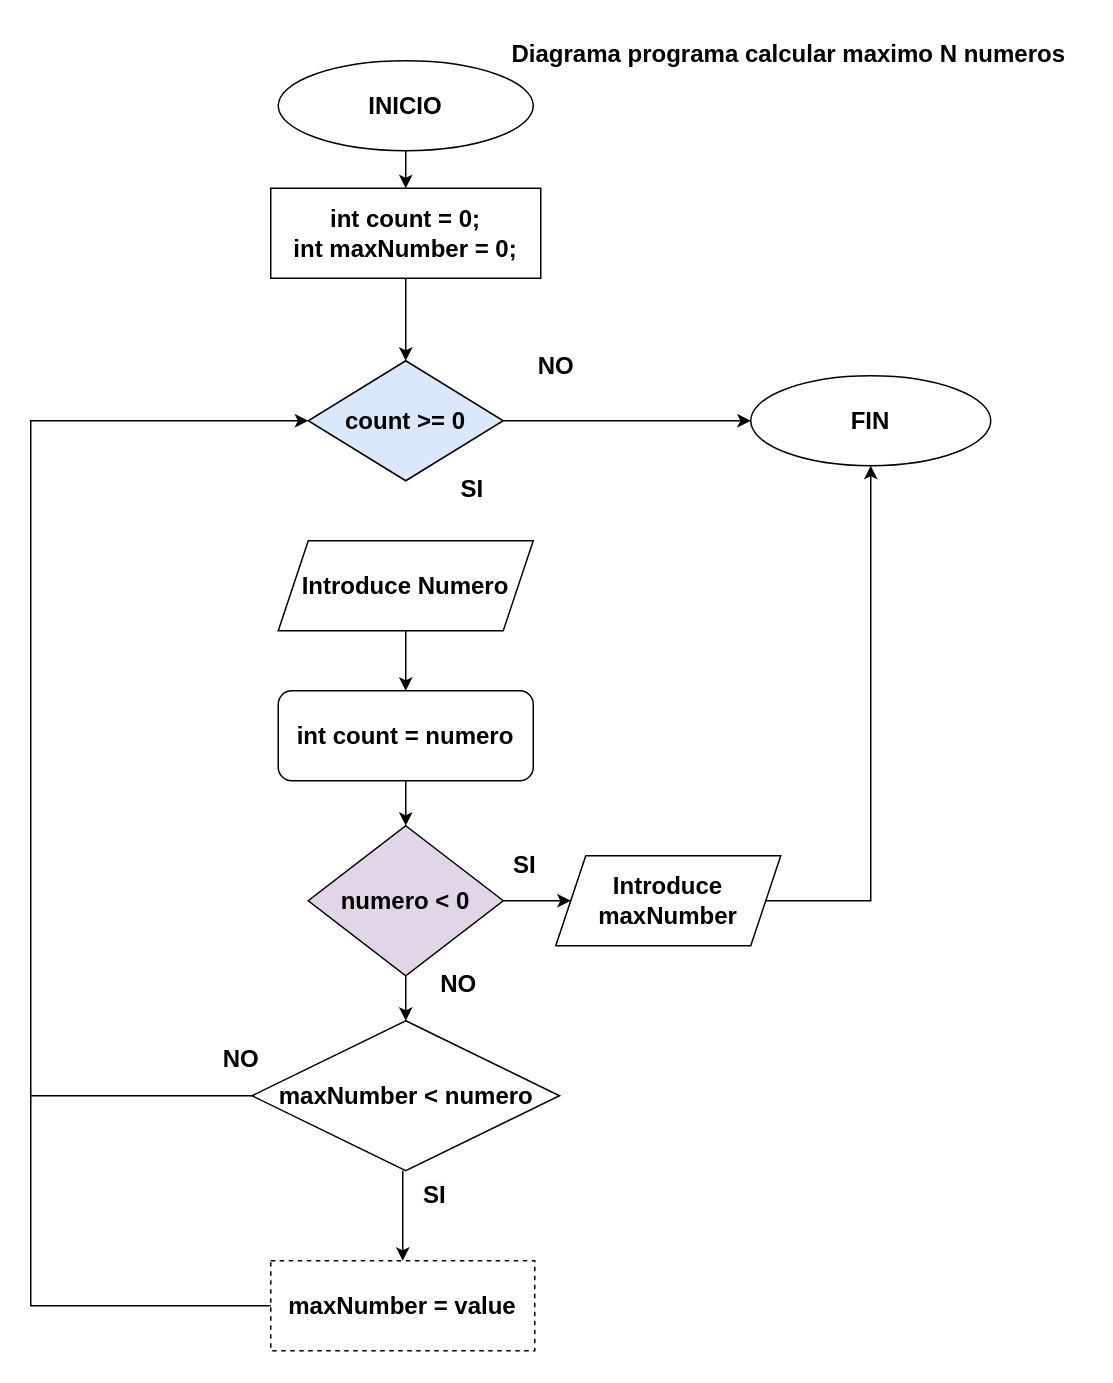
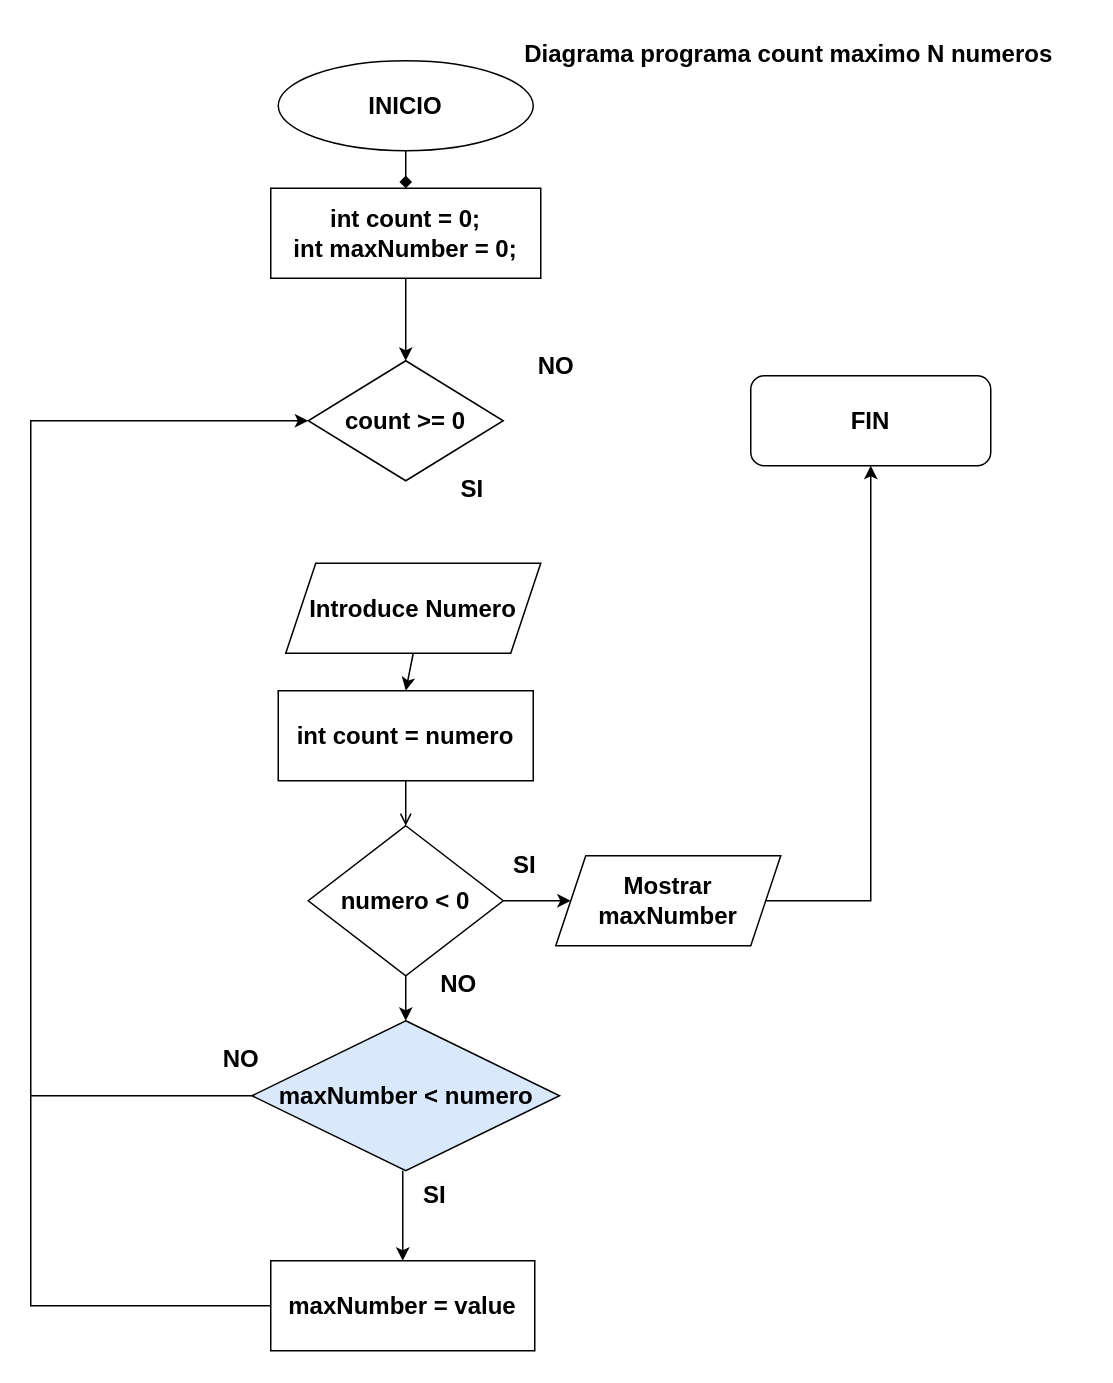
  <mxCell id="0" />
  <mxCell id="1" parent="0" />
  <mxCell id="2" value="&lt;b&gt;&lt;font style=&quot;font-size: 16px;&quot;&gt;INICIO&lt;/font&gt;&lt;/b&gt;" style="ellipse;whiteSpace=wrap;html=1;" vertex="1" parent="1"><mxGeometry x="185" y="40" width="170" height="60" as="geometry" /></mxCell>
  <mxCell id="3" value="&lt;font style=&quot;font-size: 16px;&quot;&gt;&lt;b&gt;int count = 0;&lt;/b&gt;&lt;/font&gt;&lt;div style=&quot;font-size: 16px;&quot;&gt;&lt;font style=&quot;font-size: 16px;&quot;&gt;&lt;b&gt;int maxNumber = 0;&lt;/b&gt;&lt;/font&gt;&lt;/div&gt;" style="rounded=0;whiteSpace=wrap;html=1;" vertex="1" parent="1"><mxGeometry x="180" y="125" width="180" height="60" as="geometry" /></mxCell>
- <mxCell id="4" value="&lt;b&gt;&lt;font style=&quot;font-size: 16px;&quot;&gt;Introduce Numero&lt;/font&gt;&lt;/b&gt;" style="shape=parallelogram;perimeter=parallelogramPerimeter;whiteSpace=wrap;html=1;fixedSize=1;" vertex="1" parent="1"><mxGeometry x="185" y="360" width="170" height="60" as="geometry" /></mxCell>
- <mxCell id="5" value="&lt;font style=&quot;font-size: 16px;&quot;&gt;&lt;b&gt;count &amp;gt;= 0&lt;/b&gt;&lt;/font&gt;" style="rhombus;whiteSpace=wrap;html=1;fillColor=#dae8fc;" vertex="1" parent="1"><mxGeometry x="205" y="240" width="130" height="80" as="geometry" /></mxCell>
- <mxCell id="6" value="&lt;font style=&quot;font-size: 16px;&quot;&gt;&lt;b&gt;FIN&lt;/b&gt;&lt;/font&gt;" style="ellipse;whiteSpace=wrap;html=1;" vertex="1" parent="1"><mxGeometry x="500" y="250" width="160" height="60" as="geometry" /></mxCell>
- <mxCell id="7" value="" style="endArrow=classic;html=1;rounded=0;entryX=0.5;entryY=0;entryDx=0;entryDy=0;" edge="1" parent="1" source="2" target="3"><mxGeometry width="50" height="50" relative="1" as="geometry"><mxPoint x="420" y="480" as="sourcePoint" /><mxPoint x="470" y="430" as="targetPoint" /></mxGeometry></mxCell>
+ <mxCell id="4" value="&lt;b&gt;&lt;font style=&quot;font-size: 16px;&quot;&gt;Introduce Numero&lt;/font&gt;&lt;/b&gt;" style="shape=parallelogram;perimeter=parallelogramPerimeter;whiteSpace=wrap;html=1;fixedSize=1;" vertex="1" parent="1"><mxGeometry x="190" y="375" width="170" height="60" as="geometry" /></mxCell>
+ <mxCell id="5" value="&lt;font style=&quot;font-size: 16px;&quot;&gt;&lt;b&gt;count &amp;gt;= 0&lt;/b&gt;&lt;/font&gt;" style="rhombus;whiteSpace=wrap;html=1;" vertex="1" parent="1"><mxGeometry x="205" y="240" width="130" height="80" as="geometry" /></mxCell>
+ <mxCell id="6" value="&lt;font style=&quot;font-size: 16px;&quot;&gt;&lt;b&gt;FIN&lt;/b&gt;&lt;/font&gt;" style="whiteSpace=wrap;html=1;rounded=1;" vertex="1" parent="1"><mxGeometry x="500" y="250" width="160" height="60" as="geometry" /></mxCell>
+ <mxCell id="7" value="" style="endArrow=diamond;html=1;rounded=0;entryX=0.5;entryY=0;entryDx=0;entryDy=0;" edge="1" parent="1" source="2" target="3"><mxGeometry width="50" height="50" relative="1" as="geometry"><mxPoint x="420" y="480" as="sourcePoint" /><mxPoint x="470" y="430" as="targetPoint" /></mxGeometry></mxCell>
  <mxCell id="8" value="" style="endArrow=classic;html=1;rounded=0;entryX=0.5;entryY=0;entryDx=0;entryDy=0;exitX=0.5;exitY=1;exitDx=0;exitDy=0;" edge="1" parent="1" source="3" target="5"><mxGeometry width="50" height="50" relative="1" as="geometry"><mxPoint x="280" y="110" as="sourcePoint" /><mxPoint x="280" y="150" as="targetPoint" /></mxGeometry></mxCell>
- <mxCell id="9" value="" style="endArrow=classic;html=1;rounded=0;entryX=0;entryY=0.5;entryDx=0;entryDy=0;exitX=1;exitY=0.5;exitDx=0;exitDy=0;" edge="1" parent="1" source="5" target="6"><mxGeometry width="50" height="50" relative="1" as="geometry"><mxPoint x="280" y="210" as="sourcePoint" /><mxPoint x="280" y="250" as="targetPoint" /></mxGeometry></mxCell>
- <mxCell id="10" value="&lt;b&gt;&lt;font style=&quot;font-size: 16px;&quot;&gt;numero &amp;lt; 0&lt;/font&gt;&lt;/b&gt;" style="rhombus;whiteSpace=wrap;html=1;fillColor=#e1d5e7;" vertex="1" parent="1"><mxGeometry x="205" y="550" width="130" height="100" as="geometry" /></mxCell>
- <mxCell id="11" value="&lt;b&gt;&lt;font style=&quot;font-size: 16px;&quot;&gt;int count = numero&lt;/font&gt;&lt;/b&gt;" style="whiteSpace=wrap;html=1;rounded=1;" vertex="1" parent="1"><mxGeometry x="185" y="460" width="170" height="60" as="geometry" /></mxCell>
+ <mxCell id="10" value="&lt;b&gt;&lt;font style=&quot;font-size: 16px;&quot;&gt;numero &amp;lt; 0&lt;/font&gt;&lt;/b&gt;" style="rhombus;whiteSpace=wrap;html=1;" vertex="1" parent="1"><mxGeometry x="205" y="550" width="130" height="100" as="geometry" /></mxCell>
+ <mxCell id="11" value="&lt;b&gt;&lt;font style=&quot;font-size: 16px;&quot;&gt;int count = numero&lt;/font&gt;&lt;/b&gt;" style="rounded=0;whiteSpace=wrap;html=1;" vertex="1" parent="1"><mxGeometry x="185" y="460" width="170" height="60" as="geometry" /></mxCell>
  <mxCell id="12" value="" style="endArrow=classic;html=1;rounded=0;entryX=0.5;entryY=1;entryDx=0;entryDy=0;" edge="1" parent="1" target="6"><mxGeometry width="50" height="50" relative="1" as="geometry"><mxPoint x="510" y="600" as="sourcePoint" /><mxPoint x="470" y="390" as="targetPoint" /><Array as="points"><mxPoint x="580" y="600" /></Array></mxGeometry></mxCell>
  <mxCell id="13" value="" style="endArrow=classic;html=1;rounded=0;exitX=0.5;exitY=1;exitDx=0;exitDy=0;entryX=0.5;entryY=0;entryDx=0;entryDy=0;" edge="1" parent="1" source="4" target="11"><mxGeometry width="50" height="50" relative="1" as="geometry"><mxPoint x="280" y="330" as="sourcePoint" /><mxPoint x="280" y="370" as="targetPoint" /></mxGeometry></mxCell>
- <mxCell id="14" value="" style="endArrow=classic;html=1;rounded=0;entryX=0.5;entryY=0;entryDx=0;entryDy=0;exitX=0.5;exitY=1;exitDx=0;exitDy=0;" edge="1" parent="1" source="11" target="10"><mxGeometry width="50" height="50" relative="1" as="geometry"><mxPoint x="270" y="530" as="sourcePoint" /><mxPoint x="280" y="470" as="targetPoint" /></mxGeometry></mxCell>
+ <mxCell id="14" value="" style="endArrow=open;html=1;rounded=0;entryX=0.5;entryY=0;entryDx=0;entryDy=0;exitX=0.5;exitY=1;exitDx=0;exitDy=0;" edge="1" parent="1" source="11" target="10"><mxGeometry width="50" height="50" relative="1" as="geometry"><mxPoint x="270" y="530" as="sourcePoint" /><mxPoint x="280" y="470" as="targetPoint" /></mxGeometry></mxCell>
  <mxCell id="15" value="&lt;font style=&quot;font-size: 16px;&quot;&gt;&lt;b&gt;NO&lt;/b&gt;&lt;/font&gt;" style="text;html=1;align=center;verticalAlign=middle;resizable=0;points=[];autosize=1;strokeColor=none;fillColor=none;" vertex="1" parent="1"><mxGeometry x="345" y="228" width="50" height="30" as="geometry" /></mxCell>
  <mxCell id="16" value="&lt;b style=&quot;forced-color-adjust: none; color: rgb(0, 0, 0); font-family: Helvetica; font-size: 16px; font-style: normal; font-variant-ligatures: normal; font-variant-caps: normal; letter-spacing: normal; orphans: 2; text-align: center; text-indent: 0px; text-transform: none; widows: 2; word-spacing: 0px; -webkit-text-stroke-width: 0px; white-space: nowrap; background-color: rgb(251, 251, 251); text-decoration-thickness: initial; text-decoration-style: initial; text-decoration-color: initial;&quot;&gt;SI&lt;/b&gt;" style="text;whiteSpace=wrap;html=1;" vertex="1" parent="1"><mxGeometry x="340" y="560" width="60" height="40" as="geometry" /></mxCell>
  <mxCell id="17" value="&lt;font style=&quot;font-size: 16px;&quot;&gt;&lt;b&gt;SI&lt;/b&gt;&lt;/font&gt;" style="text;html=1;align=center;verticalAlign=middle;resizable=0;points=[];autosize=1;strokeColor=none;fillColor=none;" vertex="1" parent="1"><mxGeometry x="294" y="310" width="40" height="30" as="geometry" /></mxCell>
  <mxCell id="18" value="&lt;font style=&quot;font-size: 16px;&quot;&gt;&lt;b&gt;NO&lt;/b&gt;&lt;/font&gt;" style="text;html=1;align=center;verticalAlign=middle;resizable=0;points=[];autosize=1;strokeColor=none;fillColor=none;" vertex="1" parent="1"><mxGeometry x="280" y="640" width="50" height="30" as="geometry" /></mxCell>
- <mxCell id="19" value="&lt;b&gt;&lt;font style=&quot;font-size: 16px;&quot;&gt;maxNumber = value&lt;/font&gt;&lt;/b&gt;" style="rounded=0;whiteSpace=wrap;html=1;dashed=1;" vertex="1" parent="1"><mxGeometry x="180" y="840" width="176" height="60" as="geometry" /></mxCell>
+ <mxCell id="19" value="&lt;b&gt;&lt;font style=&quot;font-size: 16px;&quot;&gt;maxNumber = value&lt;/font&gt;&lt;/b&gt;" style="rounded=0;whiteSpace=wrap;html=1;" vertex="1" parent="1"><mxGeometry x="180" y="840" width="176" height="60" as="geometry" /></mxCell>
  <mxCell id="20" value="" style="endArrow=classic;html=1;rounded=0;exitX=0.5;exitY=1;exitDx=0;exitDy=0;" edge="1" parent="1" source="10" target="24"><mxGeometry width="50" height="50" relative="1" as="geometry"><mxPoint x="280" y="530" as="sourcePoint" /><mxPoint x="270" y="710" as="targetPoint" /></mxGeometry></mxCell>
  <mxCell id="21" value="" style="endArrow=classic;html=1;rounded=0;entryX=0;entryY=0.5;entryDx=0;entryDy=0;exitX=0;exitY=0.5;exitDx=0;exitDy=0;" edge="1" parent="1" source="19" target="5"><mxGeometry width="50" height="50" relative="1" as="geometry"><mxPoint x="280" y="660" as="sourcePoint" /><mxPoint x="280" y="730" as="targetPoint" /><Array as="points"><mxPoint x="20" y="870" /><mxPoint x="20" y="280" /></Array></mxGeometry></mxCell>
- <mxCell id="22" value="&lt;b&gt;&lt;font style=&quot;font-size: 16px;&quot;&gt;Introduce maxNumber&lt;/font&gt;&lt;/b&gt;" style="shape=parallelogram;perimeter=parallelogramPerimeter;whiteSpace=wrap;html=1;fixedSize=1;" vertex="1" parent="1"><mxGeometry x="370" y="570" width="150" height="60" as="geometry" /></mxCell>
+ <mxCell id="22" value="&lt;b&gt;&lt;font style=&quot;font-size: 16px;&quot;&gt;Mostrar maxNumber&lt;/font&gt;&lt;/b&gt;" style="shape=parallelogram;perimeter=parallelogramPerimeter;whiteSpace=wrap;html=1;fixedSize=1;" vertex="1" parent="1"><mxGeometry x="370" y="570" width="150" height="60" as="geometry" /></mxCell>
  <mxCell id="23" value="" style="endArrow=classic;html=1;rounded=0;exitX=1;exitY=0.5;exitDx=0;exitDy=0;entryX=0;entryY=0.5;entryDx=0;entryDy=0;" edge="1" parent="1" source="10" target="22"><mxGeometry width="50" height="50" relative="1" as="geometry"><mxPoint x="280" y="330" as="sourcePoint" /><mxPoint x="280" y="370" as="targetPoint" /></mxGeometry></mxCell>
- <mxCell id="24" value="&lt;font style=&quot;font-size: 16px;&quot;&gt;&lt;b&gt;maxNumber &amp;lt; numero&lt;/b&gt;&lt;/font&gt;" style="rhombus;whiteSpace=wrap;html=1;" vertex="1" parent="1"><mxGeometry x="167.5" y="680" width="205" height="100" as="geometry" /></mxCell>
+ <mxCell id="24" value="&lt;font style=&quot;font-size: 16px;&quot;&gt;&lt;b&gt;maxNumber &amp;lt; numero&lt;/b&gt;&lt;/font&gt;" style="rhombus;whiteSpace=wrap;html=1;fillColor=#dae8fc;" vertex="1" parent="1"><mxGeometry x="167.5" y="680" width="205" height="100" as="geometry" /></mxCell>
  <mxCell id="25" value="" style="endArrow=classic;html=1;rounded=0;entryX=0.5;entryY=0;entryDx=0;entryDy=0;" edge="1" parent="1" target="19"><mxGeometry width="50" height="50" relative="1" as="geometry"><mxPoint x="268" y="780" as="sourcePoint" /><mxPoint x="280" y="690" as="targetPoint" /></mxGeometry></mxCell>
  <mxCell id="26" value="&lt;b style=&quot;forced-color-adjust: none; color: rgb(0, 0, 0); font-family: Helvetica; font-size: 16px; font-style: normal; font-variant-ligatures: normal; font-variant-caps: normal; letter-spacing: normal; orphans: 2; text-align: center; text-indent: 0px; text-transform: none; widows: 2; word-spacing: 0px; -webkit-text-stroke-width: 0px; white-space: nowrap; background-color: rgb(251, 251, 251); text-decoration-thickness: initial; text-decoration-style: initial; text-decoration-color: initial;&quot;&gt;SI&lt;/b&gt;" style="text;whiteSpace=wrap;html=1;" vertex="1" parent="1"><mxGeometry x="280" y="780" width="60" height="40" as="geometry" /></mxCell>
  <mxCell id="27" value="&lt;font style=&quot;font-size: 16px;&quot;&gt;&lt;b&gt;NO&lt;/b&gt;&lt;/font&gt;" style="text;html=1;align=center;verticalAlign=middle;resizable=0;points=[];autosize=1;strokeColor=none;fillColor=none;" vertex="1" parent="1"><mxGeometry x="135" y="690" width="50" height="30" as="geometry" /></mxCell>
  <mxCell id="28" value="" style="endArrow=none;html=1;rounded=0;entryX=0;entryY=0.5;entryDx=0;entryDy=0;" edge="1" parent="1" target="24"><mxGeometry width="50" height="50" relative="1" as="geometry"><mxPoint x="20" y="730" as="sourcePoint" /><mxPoint x="470" y="470" as="targetPoint" /></mxGeometry></mxCell>
- <mxCell id="29" value="&lt;font style=&quot;font-size: 16px;&quot;&gt;&lt;b&gt;Diagrama programa calcular maximo N numeros&lt;/b&gt;&lt;/font&gt;" style="text;html=1;align=center;verticalAlign=middle;resizable=0;points=[];autosize=1;strokeColor=none;fillColor=none;" vertex="1" parent="1"><mxGeometry x="330" width="390" height="30" as="geometry" y="20" /></mxCell>
+ <mxCell id="29" value="&lt;font style=&quot;font-size: 16px;&quot;&gt;&lt;b&gt;Diagrama programa count maximo N numeros&lt;/b&gt;&lt;/font&gt;" style="text;html=1;align=center;verticalAlign=middle;resizable=0;points=[];autosize=1;strokeColor=none;fillColor=none;" vertex="1" parent="1"><mxGeometry x="330" width="390" height="30" as="geometry" y="20" /></mxCell>
